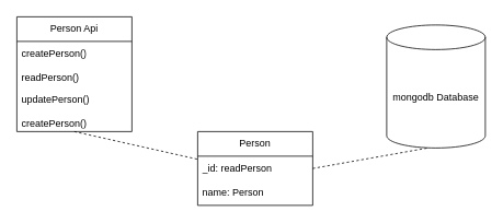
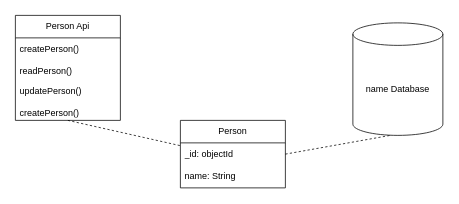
  <mxCell id="0" />
  <mxCell id="1" parent="0" />
- <mxCell id="2" value="mongodb Database" style="shape=cylinder3;whiteSpace=wrap;html=1;boundedLbl=1;backgroundOutline=1;size=15;" vertex="1" parent="1"><mxGeometry x="470" y="30" width="120" height="150" as="geometry" /></mxCell>
+ <mxCell id="2" value="name Database" style="shape=cylinder3;whiteSpace=wrap;html=1;boundedLbl=1;backgroundOutline=1;size=15;" vertex="1" parent="1"><mxGeometry x="470" y="30" width="120" height="150" as="geometry" /></mxCell>
  <mxCell id="3" value="Person Api" style="swimlane;fontStyle=0;childLayout=stackLayout;horizontal=1;startSize=30;horizontalStack=0;resizeParent=1;resizeParentMax=0;resizeLast=0;collapsible=1;marginBottom=0;whiteSpace=wrap;html=1;" vertex="1" parent="1"><mxGeometry x="20" y="20" width="140" height="140" as="geometry" /></mxCell>
  <mxCell id="4" value="createPerson()" style="text;strokeColor=none;fillColor=none;align=left;verticalAlign=middle;spacingLeft=4;spacingRight=4;overflow=hidden;points=[[0,0.5],[1,0.5]];portConstraint=eastwest;rotatable=0;whiteSpace=wrap;html=1;" vertex="1" parent="3"><mxGeometry y="30" width="140" height="30" as="geometry" /></mxCell>
  <mxCell id="5" value="readPerson()" style="text;strokeColor=none;fillColor=none;align=left;verticalAlign=middle;spacingLeft=4;spacingRight=4;overflow=hidden;points=[[0,0.5],[1,0.5]];portConstraint=eastwest;rotatable=0;whiteSpace=wrap;html=1;" vertex="1" parent="3"><mxGeometry y="60" width="140" height="30" as="geometry" /></mxCell>
  <mxCell id="6" value="updatePerson()&lt;br&gt;&lt;br&gt;createPerson()" style="text;strokeColor=none;fillColor=none;align=left;verticalAlign=middle;spacingLeft=4;spacingRight=4;overflow=hidden;points=[[0,0.5],[1,0.5]];portConstraint=eastwest;rotatable=0;whiteSpace=wrap;html=1;" vertex="1" parent="3"><mxGeometry y="90" width="140" height="50" as="geometry" /></mxCell>
  <mxCell id="7" value="Person" style="swimlane;fontStyle=0;childLayout=stackLayout;horizontal=1;startSize=30;horizontalStack=0;resizeParent=1;resizeParentMax=0;resizeLast=0;collapsible=1;marginBottom=0;whiteSpace=wrap;html=1;" vertex="1" parent="1"><mxGeometry x="240" y="160" width="140" height="90" as="geometry" /></mxCell>
- <mxCell id="8" value="_id: readPerson" style="text;strokeColor=none;fillColor=none;align=left;verticalAlign=middle;spacingLeft=4;spacingRight=4;overflow=hidden;points=[[0,0.5],[1,0.5]];portConstraint=eastwest;rotatable=0;whiteSpace=wrap;html=1;" vertex="1" parent="7"><mxGeometry y="30" width="140" height="30" as="geometry" /></mxCell>
- <mxCell id="9" value="name: Person" style="text;strokeColor=none;fillColor=none;align=left;verticalAlign=middle;spacingLeft=4;spacingRight=4;overflow=hidden;points=[[0,0.5],[1,0.5]];portConstraint=eastwest;rotatable=0;whiteSpace=wrap;html=1;" vertex="1" parent="7"><mxGeometry y="60" width="140" height="30" as="geometry" /></mxCell>
+ <mxCell id="8" value="_id: objectId" style="text;strokeColor=none;fillColor=none;align=left;verticalAlign=middle;spacingLeft=4;spacingRight=4;overflow=hidden;points=[[0,0.5],[1,0.5]];portConstraint=eastwest;rotatable=0;whiteSpace=wrap;html=1;" vertex="1" parent="7"><mxGeometry y="30" width="140" height="30" as="geometry" /></mxCell>
+ <mxCell id="9" value="name: String" style="text;strokeColor=none;fillColor=none;align=left;verticalAlign=middle;spacingLeft=4;spacingRight=4;overflow=hidden;points=[[0,0.5],[1,0.5]];portConstraint=eastwest;rotatable=0;whiteSpace=wrap;html=1;" vertex="1" parent="7"><mxGeometry y="60" width="140" height="30" as="geometry" /></mxCell>
  <mxCell id="10" value="" style="endArrow=none;dashed=1;html=1;rounded=0;entryX=0.007;entryY=0.133;entryDx=0;entryDy=0;entryPerimeter=0;" edge="1" parent="1" target="8"><mxGeometry width="50" height="50" relative="1" as="geometry"><mxPoint x="90" y="160" as="sourcePoint" /><mxPoint x="330" y="250" as="targetPoint" /><Array as="points"><mxPoint x="90" y="160" /></Array></mxGeometry></mxCell>
  <mxCell id="11" value="" style="endArrow=none;dashed=1;html=1;rounded=0;exitX=1;exitY=0.5;exitDx=0;exitDy=0;" edge="1" parent="1" source="8"><mxGeometry width="50" height="50" relative="1" as="geometry"><mxPoint x="100" y="170" as="sourcePoint" /><mxPoint x="520" y="180" as="targetPoint" /><Array as="points"><mxPoint x="520" y="180" /></Array></mxGeometry></mxCell>
